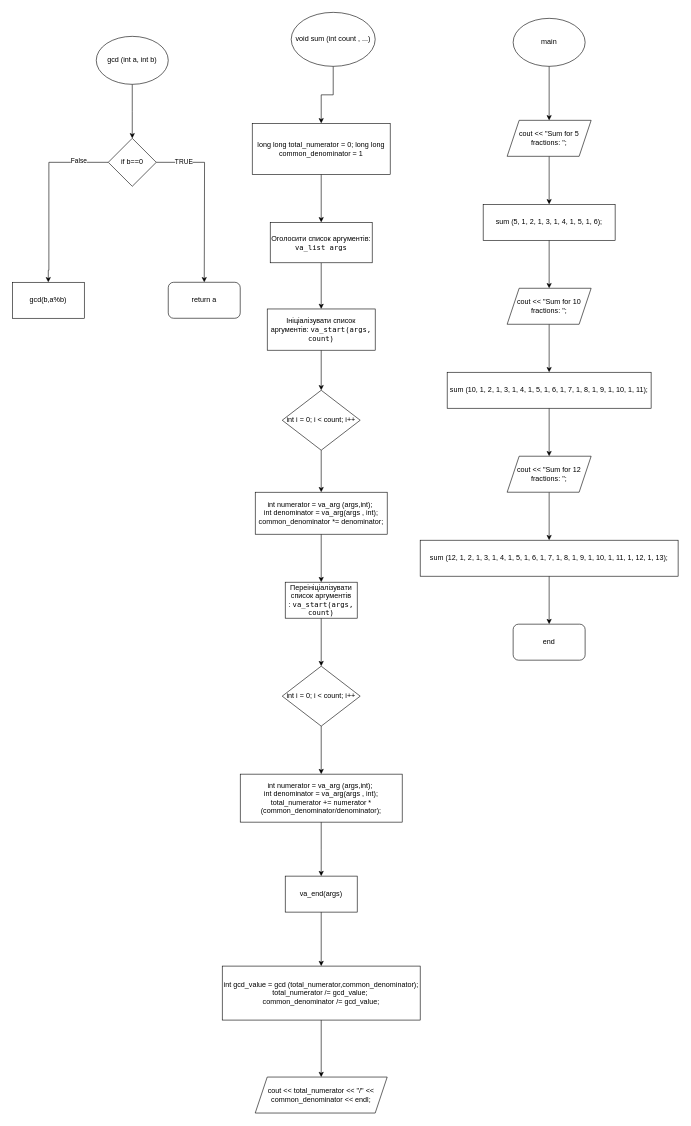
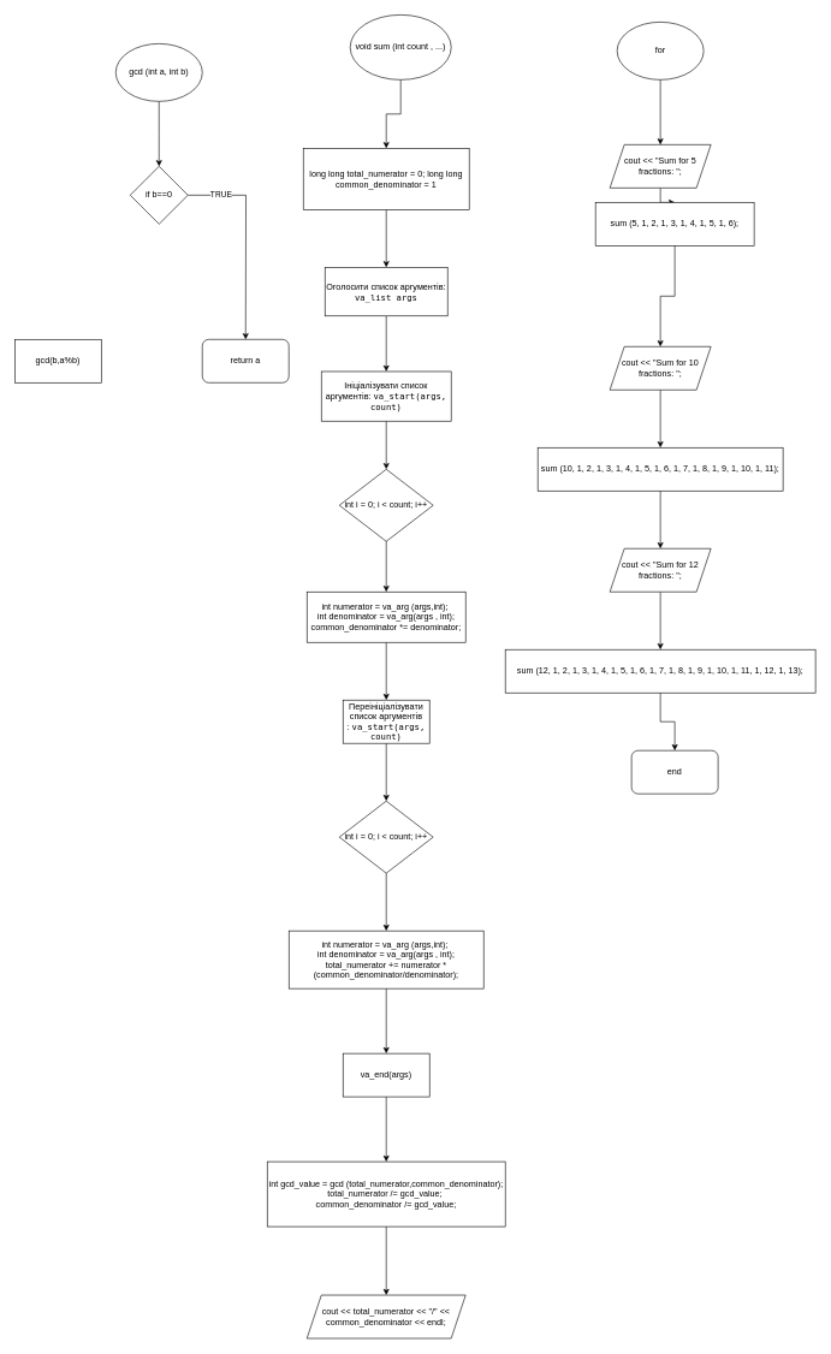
  <mxCell id="0" />
  <mxCell id="1" parent="0" />
  <mxCell id="2" value="" style="edgeStyle=orthogonalEdgeStyle;rounded=0;orthogonalLoop=1;jettySize=auto;html=1;" edge="1" parent="1" source="3" target="37"><mxGeometry relative="1" as="geometry" /></mxCell>
- <mxCell id="3" value="main" style="ellipse;whiteSpace=wrap;html=1;" vertex="1" parent="1"><mxGeometry x="855" y="30" width="120" height="80" as="geometry" /></mxCell>
+ <mxCell id="3" value="for" style="ellipse;whiteSpace=wrap;html=1;" vertex="1" parent="1"><mxGeometry x="855" y="30" width="120" height="80" as="geometry" /></mxCell>
  <mxCell id="4" value="" style="edgeStyle=orthogonalEdgeStyle;rounded=0;orthogonalLoop=1;jettySize=auto;html=1;" edge="1" parent="1" source="5" target="16"><mxGeometry relative="1" as="geometry" /></mxCell>
  <mxCell id="5" value="void sum (int count , ...)" style="ellipse;whiteSpace=wrap;html=1;" vertex="1" parent="1"><mxGeometry x="485" y="20" width="140" height="90" as="geometry" /></mxCell>
  <mxCell id="6" value="" style="edgeStyle=orthogonalEdgeStyle;rounded=0;orthogonalLoop=1;jettySize=auto;html=1;" edge="1" parent="1" source="7"><mxGeometry relative="1" as="geometry"><mxPoint x="220" y="230" as="targetPoint" /></mxGeometry></mxCell>
  <mxCell id="7" value="gcd&amp;nbsp;(int a, int b)" style="ellipse;whiteSpace=wrap;html=1;" vertex="1" parent="1"><mxGeometry x="160" y="60" width="120" height="80" as="geometry" /></mxCell>
  <mxCell id="8" value="" style="edgeStyle=orthogonalEdgeStyle;rounded=0;orthogonalLoop=1;jettySize=auto;html=1;" edge="1" parent="1" source="12"><mxGeometry relative="1" as="geometry"><mxPoint x="340.029" y="470" as="targetPoint" /></mxGeometry></mxCell>
  <mxCell id="9" value="TRUE" style="edgeLabel;html=1;align=center;verticalAlign=middle;resizable=0;points=[];" vertex="1" connectable="0" parent="8"><mxGeometry x="-0.677" y="2" relative="1" as="geometry"><mxPoint as="offset" /></mxGeometry></mxCell>
- <mxCell id="10" value="" style="edgeStyle=orthogonalEdgeStyle;rounded=0;orthogonalLoop=1;jettySize=auto;html=1;entryX=0.5;entryY=0;entryDx=0;entryDy=0;" edge="1" parent="1" source="12" target="14"><mxGeometry relative="1" as="geometry"><mxPoint x="80" y="450" as="targetPoint" /><Array as="points"><mxPoint x="81" y="270" /><mxPoint x="81" y="450" /><mxPoint x="80" y="450" /></Array></mxGeometry></mxCell>
- <mxCell id="11" value="False" style="edgeLabel;html=1;align=center;verticalAlign=middle;resizable=0;points=[];" vertex="1" connectable="0" parent="10"><mxGeometry x="-0.665" y="-3" relative="1" as="geometry"><mxPoint as="offset" /></mxGeometry></mxCell>
  <mxCell id="12" value="if b==0" style="rhombus;whiteSpace=wrap;html=1;" vertex="1" parent="1"><mxGeometry x="180" y="230" width="80" height="80" as="geometry" /></mxCell>
  <mxCell id="13" value="return a" style="rounded=1;whiteSpace=wrap;html=1;" vertex="1" parent="1"><mxGeometry x="280" y="470" width="120" height="60" as="geometry" /></mxCell>
  <mxCell id="14" value="gcd(b,a%b)" style="rounded=0;whiteSpace=wrap;html=1;" vertex="1" parent="1"><mxGeometry x="20" y="470" width="120" height="60" as="geometry" /></mxCell>
  <mxCell id="15" value="" style="edgeStyle=orthogonalEdgeStyle;rounded=0;orthogonalLoop=1;jettySize=auto;html=1;" edge="1" parent="1" source="16" target="18"><mxGeometry relative="1" as="geometry" /></mxCell>
  <mxCell id="16" value="long long total_numerator = 0; long long common_denominator = 1" style="whiteSpace=wrap;html=1;" vertex="1" parent="1"><mxGeometry x="420" y="205" width="230" height="85" as="geometry" /></mxCell>
  <mxCell id="17" value="" style="edgeStyle=orthogonalEdgeStyle;rounded=0;orthogonalLoop=1;jettySize=auto;html=1;" edge="1" parent="1" source="18" target="20"><mxGeometry relative="1" as="geometry" /></mxCell>
  <mxCell id="18" value="Оголосити список аргументів: &lt;code&gt;va_list args&lt;/code&gt;" style="whiteSpace=wrap;html=1;" vertex="1" parent="1"><mxGeometry x="450" y="370" width="170" height="67.5" as="geometry" /></mxCell>
  <mxCell id="19" value="" style="edgeStyle=orthogonalEdgeStyle;rounded=0;orthogonalLoop=1;jettySize=auto;html=1;" edge="1" parent="1" source="20" target="22"><mxGeometry relative="1" as="geometry" /></mxCell>
  <mxCell id="20" value="Ініціалізувати список аргументів: &lt;code&gt;va_start(args, count)&lt;/code&gt;" style="whiteSpace=wrap;html=1;" vertex="1" parent="1"><mxGeometry x="445" y="514.5" width="180" height="68.75" as="geometry" /></mxCell>
  <mxCell id="21" value="" style="edgeStyle=orthogonalEdgeStyle;rounded=0;orthogonalLoop=1;jettySize=auto;html=1;" edge="1" parent="1" source="22" target="24"><mxGeometry relative="1" as="geometry" /></mxCell>
  <mxCell id="22" value="int i = 0; i &amp;lt; count; i++" style="rhombus;whiteSpace=wrap;html=1;" vertex="1" parent="1"><mxGeometry x="470" y="650" width="130" height="100" as="geometry" /></mxCell>
  <mxCell id="23" value="" style="edgeStyle=orthogonalEdgeStyle;rounded=0;orthogonalLoop=1;jettySize=auto;html=1;" edge="1" parent="1" source="24" target="26"><mxGeometry relative="1" as="geometry" /></mxCell>
  <mxCell id="24" value="int numerator = va_arg (args,int);&amp;nbsp;&lt;div&gt;int denominator = va_arg(args , int); common_denominator *= denominator;&lt;/div&gt;" style="whiteSpace=wrap;html=1;" vertex="1" parent="1"><mxGeometry x="425" y="820" width="220" height="70" as="geometry" /></mxCell>
  <mxCell id="25" value="" style="edgeStyle=orthogonalEdgeStyle;rounded=0;orthogonalLoop=1;jettySize=auto;html=1;" edge="1" parent="1" source="26" target="28"><mxGeometry relative="1" as="geometry" /></mxCell>
  <mxCell id="26" value="Переініціалізувати список аргументів :&amp;nbsp;&lt;code&gt;va_start(args, count)&lt;/code&gt;" style="whiteSpace=wrap;html=1;" vertex="1" parent="1"><mxGeometry x="475" y="970" width="120" height="60" as="geometry" /></mxCell>
  <mxCell id="27" value="" style="edgeStyle=orthogonalEdgeStyle;rounded=0;orthogonalLoop=1;jettySize=auto;html=1;" edge="1" parent="1" source="28" target="30"><mxGeometry relative="1" as="geometry" /></mxCell>
  <mxCell id="28" value="int i = 0; i &amp;lt; count; i++" style="rhombus;whiteSpace=wrap;html=1;" vertex="1" parent="1"><mxGeometry x="470" y="1110" width="130" height="100" as="geometry" /></mxCell>
  <mxCell id="29" value="" style="edgeStyle=orthogonalEdgeStyle;rounded=0;orthogonalLoop=1;jettySize=auto;html=1;" edge="1" parent="1" source="30"><mxGeometry relative="1" as="geometry"><mxPoint x="535" y="1460" as="targetPoint" /></mxGeometry></mxCell>
  <mxCell id="30" value="int numerator = va_arg (args,int);&amp;nbsp;&lt;div&gt;int denominator = va_arg(args , int); total_numerator += numerator * (common_denominator/denominator);&lt;/div&gt;" style="whiteSpace=wrap;html=1;" vertex="1" parent="1"><mxGeometry x="400" y="1290" width="270" height="80" as="geometry" /></mxCell>
  <mxCell id="31" value="" style="edgeStyle=orthogonalEdgeStyle;rounded=0;orthogonalLoop=1;jettySize=auto;html=1;" edge="1" parent="1" source="32" target="34"><mxGeometry relative="1" as="geometry" /></mxCell>
  <mxCell id="32" value="va_end(args)" style="rounded=0;whiteSpace=wrap;html=1;" vertex="1" parent="1"><mxGeometry x="475" y="1460" width="120" height="60" as="geometry" /></mxCell>
  <mxCell id="33" value="" style="edgeStyle=orthogonalEdgeStyle;rounded=0;orthogonalLoop=1;jettySize=auto;html=1;" edge="1" parent="1" source="34" target="35"><mxGeometry relative="1" as="geometry" /></mxCell>
  <mxCell id="34" value="int gcd_value = gcd (total_numerator,common_denominator); total_numerator /= gcd_value;&amp;nbsp;&lt;div&gt;common_denominator /= gcd_value;&lt;/div&gt;" style="whiteSpace=wrap;html=1;rounded=0;" vertex="1" parent="1"><mxGeometry x="370" y="1610" width="330" height="90" as="geometry" /></mxCell>
  <mxCell id="35" value="cout &amp;lt;&amp;lt; total_numerator &amp;lt;&amp;lt; &quot;/&quot; &amp;lt;&amp;lt; common_denominator &amp;lt;&amp;lt; endl;" style="shape=parallelogram;perimeter=parallelogramPerimeter;whiteSpace=wrap;html=1;fixedSize=1;rounded=0;" vertex="1" parent="1"><mxGeometry x="425" y="1795" width="220" height="60" as="geometry" /></mxCell>
  <mxCell id="36" value="" style="edgeStyle=orthogonalEdgeStyle;rounded=0;orthogonalLoop=1;jettySize=auto;html=1;" edge="1" parent="1" source="37" target="39"><mxGeometry relative="1" as="geometry" /></mxCell>
  <mxCell id="37" value="cout &amp;lt;&amp;lt; &quot;Sum for 5 fractions: &quot;;" style="shape=parallelogram;perimeter=parallelogramPerimeter;whiteSpace=wrap;html=1;fixedSize=1;" vertex="1" parent="1"><mxGeometry x="845" y="200" width="140" height="60" as="geometry" /></mxCell>
  <mxCell id="38" value="" style="edgeStyle=orthogonalEdgeStyle;rounded=0;orthogonalLoop=1;jettySize=auto;html=1;" edge="1" parent="1" source="39" target="41"><mxGeometry relative="1" as="geometry" /></mxCell>
- <mxCell id="39" value="sum (5, 1, 2, 1, 3, 1, 4, 1, 5, 1, 6);" style="whiteSpace=wrap;html=1;" vertex="1" parent="1"><mxGeometry x="805" y="340" width="220" height="60" as="geometry" /></mxCell>
+ <mxCell id="39" value="sum (5, 1, 2, 1, 3, 1, 4, 1, 5, 1, 6);" style="whiteSpace=wrap;html=1;" vertex="1" parent="1"><mxGeometry x="825" y="280" width="220" height="60" as="geometry" /></mxCell>
  <mxCell id="40" value="" style="edgeStyle=orthogonalEdgeStyle;rounded=0;orthogonalLoop=1;jettySize=auto;html=1;" edge="1" parent="1" source="41" target="43"><mxGeometry relative="1" as="geometry" /></mxCell>
  <mxCell id="41" value="cout &amp;lt;&amp;lt; &quot;Sum for 10 fractions: &quot;;" style="shape=parallelogram;perimeter=parallelogramPerimeter;whiteSpace=wrap;html=1;fixedSize=1;" vertex="1" parent="1"><mxGeometry x="845" y="480" width="140" height="60" as="geometry" /></mxCell>
  <mxCell id="42" value="" style="edgeStyle=orthogonalEdgeStyle;rounded=0;orthogonalLoop=1;jettySize=auto;html=1;" edge="1" parent="1" source="43" target="45"><mxGeometry relative="1" as="geometry" /></mxCell>
  <mxCell id="43" value="sum (10, 1, 2, 1, 3, 1, 4, 1, 5, 1, 6, 1, 7, 1, 8, 1, 9, 1, 10, 1, 11);" style="whiteSpace=wrap;html=1;" vertex="1" parent="1"><mxGeometry x="745" y="620" width="340" height="60" as="geometry" /></mxCell>
  <mxCell id="44" value="" style="edgeStyle=orthogonalEdgeStyle;rounded=0;orthogonalLoop=1;jettySize=auto;html=1;" edge="1" parent="1" source="45" target="47"><mxGeometry relative="1" as="geometry" /></mxCell>
  <mxCell id="45" value="cout &amp;lt;&amp;lt; &quot;Sum for 12 fractions: &quot;;" style="shape=parallelogram;perimeter=parallelogramPerimeter;whiteSpace=wrap;html=1;fixedSize=1;" vertex="1" parent="1"><mxGeometry x="845" y="760" width="140" height="60" as="geometry" /></mxCell>
  <mxCell id="46" value="" style="edgeStyle=orthogonalEdgeStyle;rounded=0;orthogonalLoop=1;jettySize=auto;html=1;" edge="1" parent="1" source="47" target="48"><mxGeometry relative="1" as="geometry" /></mxCell>
  <mxCell id="47" value="sum (12, 1, 2, 1, 3, 1, 4, 1, 5, 1, 6, 1, 7, 1, 8, 1, 9, 1, 10, 1, 11, 1, 12, 1, 13);" style="whiteSpace=wrap;html=1;" vertex="1" parent="1"><mxGeometry x="700" y="900" width="430" height="60" as="geometry" /></mxCell>
- <mxCell id="48" value="end" style="rounded=1;whiteSpace=wrap;html=1;" vertex="1" parent="1"><mxGeometry x="855" y="1040" width="120" height="60" as="geometry" /></mxCell>
+ <mxCell id="48" value="end" style="rounded=1;whiteSpace=wrap;html=1;" vertex="1" parent="1"><mxGeometry x="875" y="1040" width="120" height="60" as="geometry" /></mxCell>
